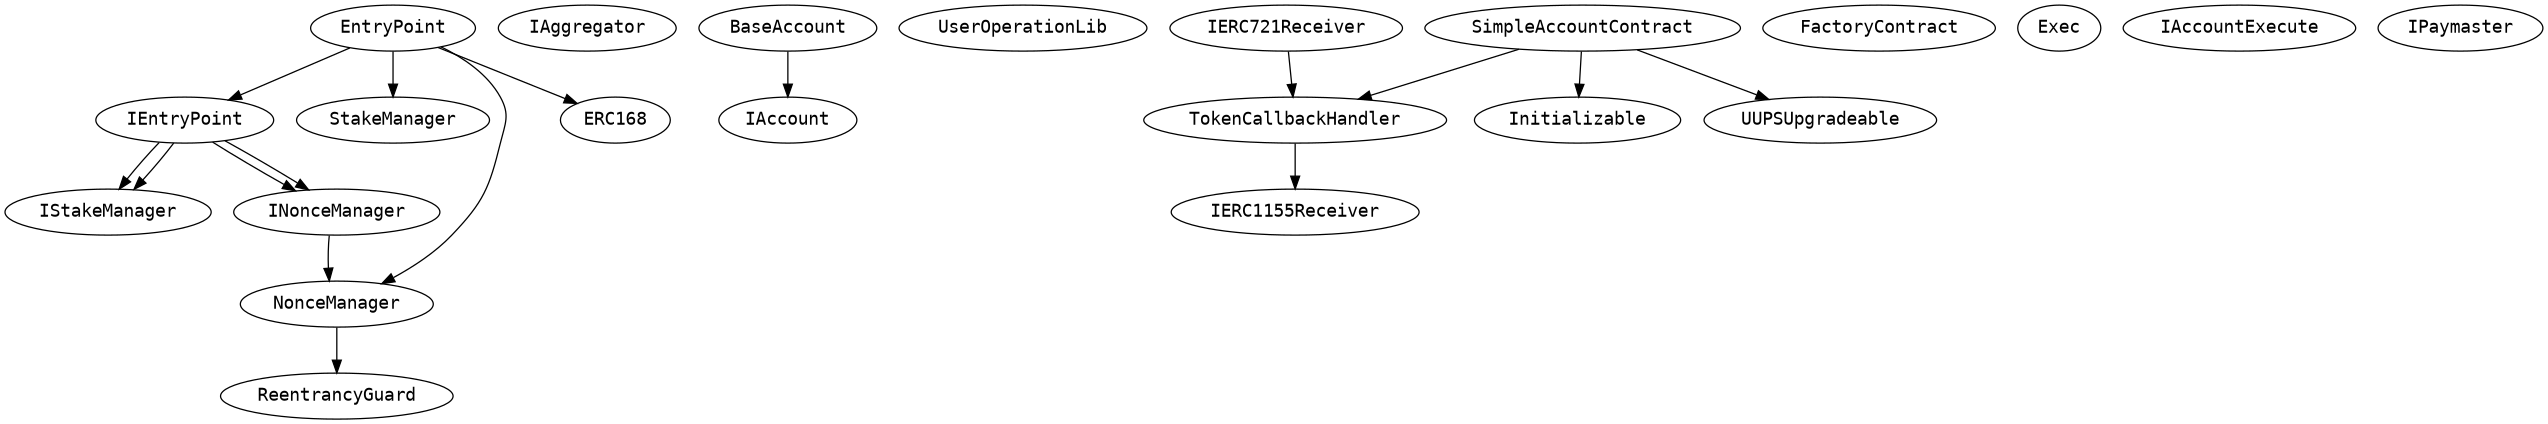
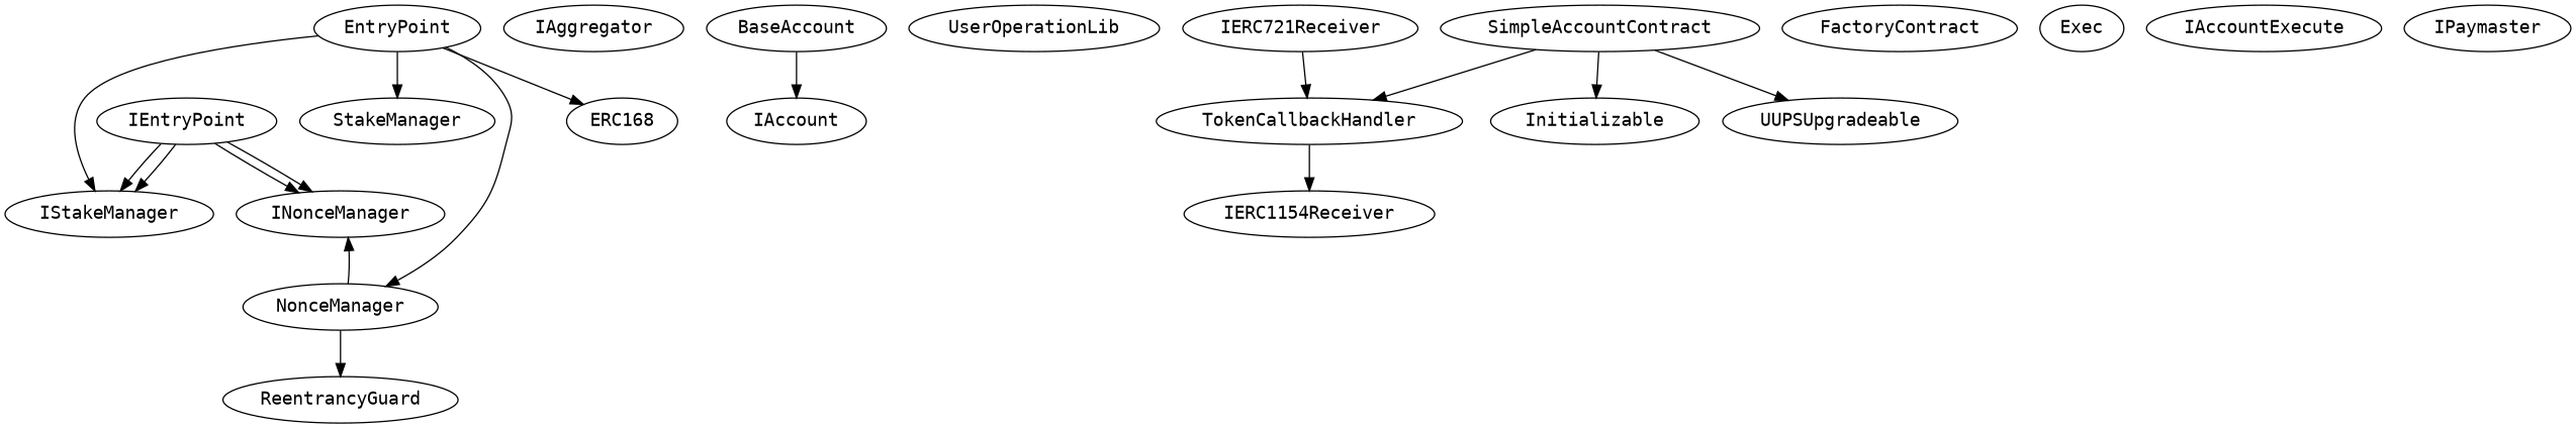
  digraph {
    fontname="DejaVu Sans Mono"
    node [fontname="DejaVu Sans Mono"]
    edge [fontname="DejaVu Sans Mono"]
    IEntryPoint
    IStakeManager
    INonceManager
    IAggregator
    BaseAccount
    IAccount
    UserOperationLib
    TokenCallbackHandler
-   IERC1155Receiver
+   IERC1155Receiver [label=IERC1154Receiver]
    IERC721Receiver
    FactoryContract
    Exec
    EntryPoint
    StakeManager
    NonceManager
    n16 [label=ERC168]
    ReentrancyGuard
    IAccountExecute
    IPaymaster
    SimpleAccountContract
    Initializable
    UUPSUpgradeable
    IEntryPoint -> IStakeManager
    IEntryPoint -> IStakeManager
    IEntryPoint -> INonceManager
    IEntryPoint -> INonceManager
    BaseAccount -> IAccount
    TokenCallbackHandler -> IERC1155Receiver
    IERC721Receiver -> TokenCallbackHandler
-   EntryPoint -> IEntryPoint
+   EntryPoint -> IStakeManager
    EntryPoint -> StakeManager
    EntryPoint -> NonceManager
    EntryPoint -> n16
-   INonceManager -> NonceManager
+   NonceManager -> INonceManager
    NonceManager -> ReentrancyGuard
    SimpleAccountContract -> TokenCallbackHandler
    SimpleAccountContract -> Initializable
    SimpleAccountContract -> UUPSUpgradeable
  }
